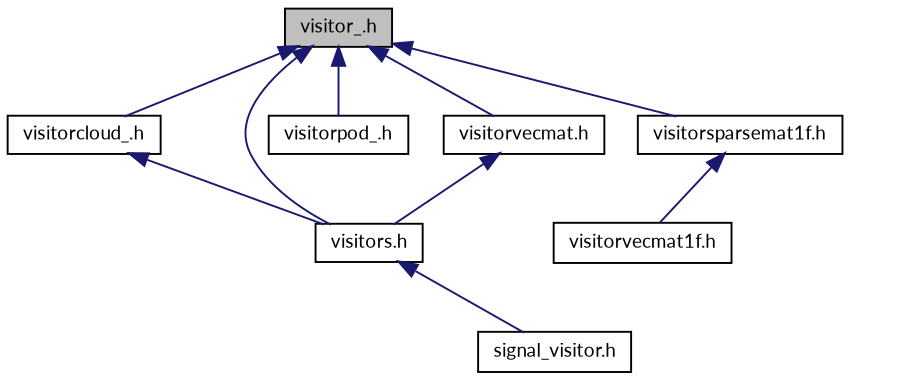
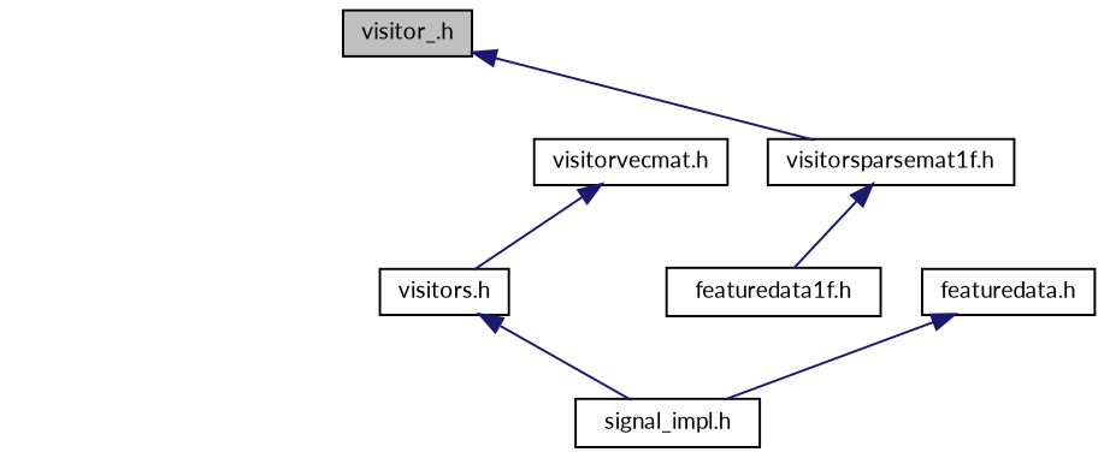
  digraph {
    fontname=Lato
    node [color=black fillcolor=white fontname=Lato fontsize=10 shape=record style=filled]
    edge [color=midnightblue dir=back fontname=Lato fontsize=10 labelfontname=Helvetica labelfontsize=10 style=solid]
    n1 [fillcolor=grey75 fontcolor=black height=0.2 label="visitor_.h" width=0.4]
-   n2 [height=0.2 label="visitorcloud_.h" width=0.4]
    n3 [height=0.2 label="visitors.h" width=0.4]
-   n4 [height=0.2 label="visitorpod_.h" width=0.4]
    n5 [height=0.2 label="visitorsparsemat1f.h" width=0.4]
    n6 [height=0.2 label="visitorvecmat.h" width=0.4]
-   n7 [height=0.2 label="signal_visitor.h" width=0.4]
-   n8 [height=0.2 label="visitorvecmat1f.h" width=0.4]
-   n1 -> n2
-   n1 -> n3
-   n1 -> n4
+   n7 [height=0.2 label="signal_impl.h" width=0.4]
+   n8 [height=0.2 label="featuredata1f.h" width=0.4]
+   n9 [height=0.2 label="featuredata.h" width=0.4]
    n1 -> n5
-   n1 -> n6
-   n2 -> n3
    n3 -> n7
    n5 -> n8
    n6 -> n3
+   n9 -> n7
  }
